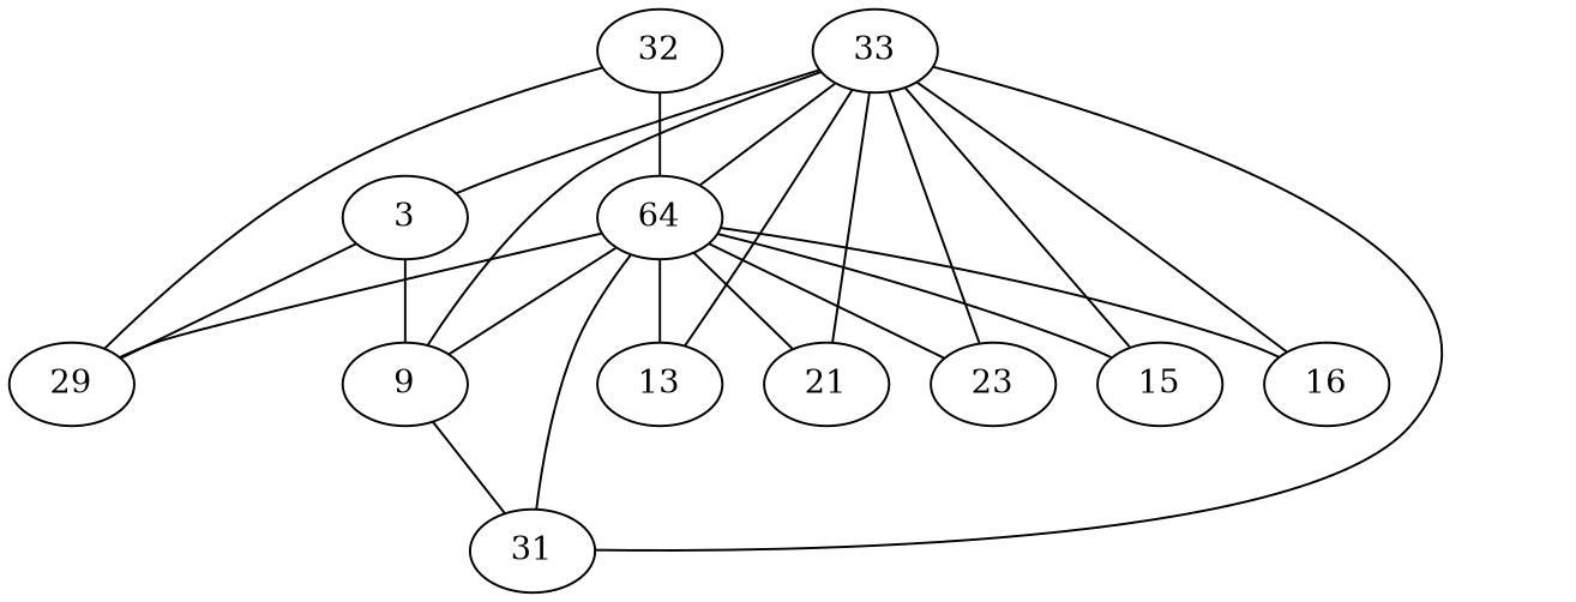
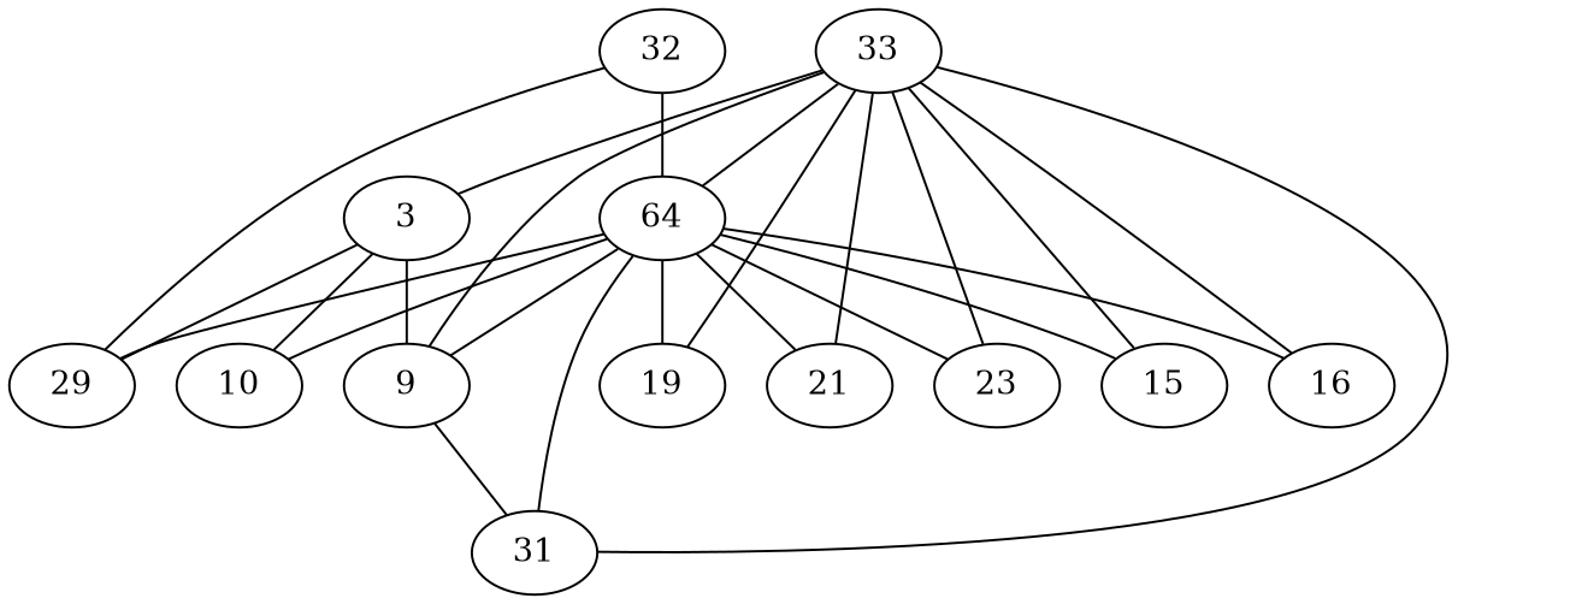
  strict graph {
    edge [weight=2]
    n1 [label=64]
    32
    29
    33
    3
    9
    15
    16
-   19 [label=13]
+   19
    21
    23
    31
+   10
    n1 -- 29
    n1 -- 9 [weight=4]
    n1 -- 15
    n1 -- 16 [weight=4]
    n1 -- 19
    n1 -- 21 [weight=1]
    n1 -- 23 [weight=3]
    n1 -- 31 [weight=3]
+   n1 -- 10
    32 -- n1 [weight=4]
    32 -- 29
    33 -- n1 [weight=5]
    33 -- 3
    33 -- 9 [weight=3]
    33 -- 15 [weight=3]
    33 -- 16 [weight=3]
    33 -- 19 [weight=1]
    33 -- 21 [weight=3]
    33 -- 23
    33 -- 31 [weight=3]
    3 -- 29
    3 -- 9 [weight=5]
+   3 -- 10 [weight=1]
    9 -- 31 [weight=3]
  }
